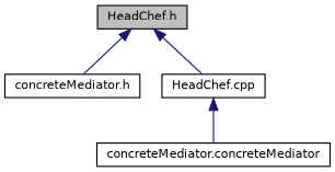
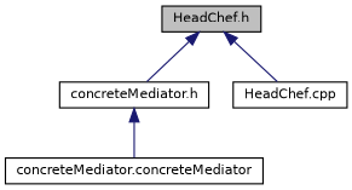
  digraph {
    node [color=black fillcolor=white fontname=Helvetica fontsize=10 shape=record style=filled]
    edge [color=midnightblue dir=back fontname=Helvetica fontsize=10 labelfontname=Helvetica labelfontsize=10 style=solid]
    n1 [fillcolor=grey75 fontcolor=black height=0.2 label="HeadChef.h" width=0.4]
    n2 [height=0.2 label="concreteMediator.h" width=0.4]
    n3 [height=0.2 label="HeadChef.cpp" width=0.4]
    n4 [height=0.2 label="concreteMediator.concreteMediator" width=0.4]
    n1 -> n2
    n1 -> n3
-   n3 -> n4
+   n2 -> n4
  }
